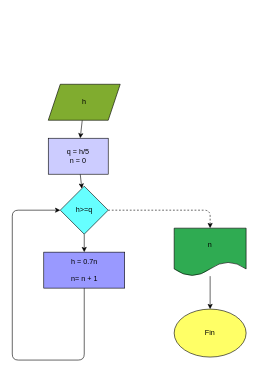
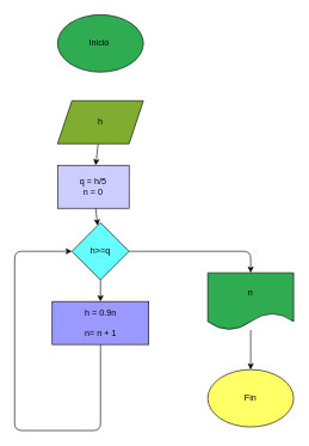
  <mxCell id="0" />
  <mxCell id="1" parent="0" />
+ <mxCell id="2" value="Inicio&amp;nbsp;" style="ellipse;whiteSpace=wrap;html=1;fillColor=#2FAB52;" vertex="1" parent="1"><mxGeometry x="80" y="20" width="120" height="80" as="geometry" /></mxCell>
  <mxCell id="3" style="edgeStyle=none;html=1;fontColor=#000000;" edge="1" parent="1" source="4" target="6"><mxGeometry relative="1" as="geometry" /></mxCell>
  <mxCell id="4" value="h" style="shape=parallelogram;perimeter=parallelogramPerimeter;whiteSpace=wrap;html=1;fixedSize=1;fillColor=#80ac2f;" vertex="1" parent="1"><mxGeometry x="80" y="140" width="120" height="60" as="geometry" /></mxCell>
  <mxCell id="5" style="edgeStyle=none;html=1;fontColor=#000000;" edge="1" parent="1" source="6" target="11"><mxGeometry relative="1" as="geometry" /></mxCell>
  <mxCell id="6" value="&lt;font color=&quot;#000000&quot;&gt;q = h/5&lt;br&gt;n = 0&lt;/font&gt;" style="rounded=0;whiteSpace=wrap;html=1;fillColor=#CCCCFF;" vertex="1" parent="1"><mxGeometry x="80" y="230" width="100" height="60" as="geometry" /></mxCell>
  <mxCell id="7" style="edgeStyle=none;html=1;fontColor=#000000;" edge="1" parent="1" source="8" target="11"><mxGeometry relative="1" as="geometry"><mxPoint x="10" y="380" as="targetPoint" /><Array as="points"><mxPoint x="140" y="600" /><mxPoint x="20" y="600" /><mxPoint x="20" y="350" /></Array></mxGeometry></mxCell>
- <mxCell id="8" value="h = 0.7n&lt;br&gt;&lt;br&gt;n= n + 1" style="rounded=0;whiteSpace=wrap;html=1;fillColor=#9999FF;direction=south;" vertex="1" parent="1"><mxGeometry x="72.5" y="420" width="135" height="60" as="geometry" /></mxCell>
+ <mxCell id="8" value="h = 0.9n&lt;br&gt;&lt;br&gt;n= n + 1" style="rounded=0;whiteSpace=wrap;html=1;fillColor=#9999FF;direction=south;" vertex="1" parent="1"><mxGeometry x="72.5" y="420" width="135" height="60" as="geometry" /></mxCell>
  <mxCell id="9" style="edgeStyle=none;html=1;fontColor=#000000;" edge="1" parent="1" source="11" target="8"><mxGeometry relative="1" as="geometry" /></mxCell>
- <mxCell id="10" style="edgeStyle=none;html=1;entryX=0.5;entryY=0;entryDx=0;entryDy=0;fontColor=#000000;dashed=1;" edge="1" parent="1" source="11" target="13"><mxGeometry relative="1" as="geometry"><Array as="points"><mxPoint x="350" y="350" /></Array></mxGeometry></mxCell>
+ <mxCell id="10" style="edgeStyle=none;html=1;entryX=0.5;entryY=0;entryDx=0;entryDy=0;fontColor=#000000;" edge="1" parent="1" source="11" target="13"><mxGeometry relative="1" as="geometry"><Array as="points"><mxPoint x="350" y="350" /></Array></mxGeometry></mxCell>
  <mxCell id="11" value="&lt;font color=&quot;#000000&quot;&gt;h&amp;gt;=q&lt;/font&gt;" style="rhombus;whiteSpace=wrap;html=1;fillColor=#66FFFF;" vertex="1" parent="1"><mxGeometry x="100" y="310" width="80" height="80" as="geometry" /></mxCell>
  <mxCell id="12" style="edgeStyle=none;html=1;fontColor=#000000;" edge="1" parent="1" source="13" target="14"><mxGeometry relative="1" as="geometry" /></mxCell>
  <mxCell id="13" value="n" style="shape=document;whiteSpace=wrap;html=1;boundedLbl=1;fillColor=#2FAB52;" vertex="1" parent="1"><mxGeometry x="290" y="380" width="120" height="80" as="geometry" /></mxCell>
  <mxCell id="14" value="&lt;font color=&quot;#000000&quot;&gt;Fin&lt;/font&gt;" style="ellipse;whiteSpace=wrap;html=1;fillColor=#FFFF66;" vertex="1" parent="1"><mxGeometry x="290" y="515" width="120" height="80" as="geometry" /></mxCell>
